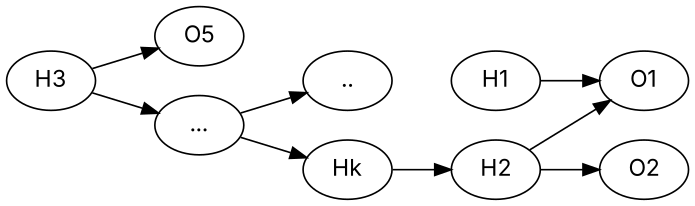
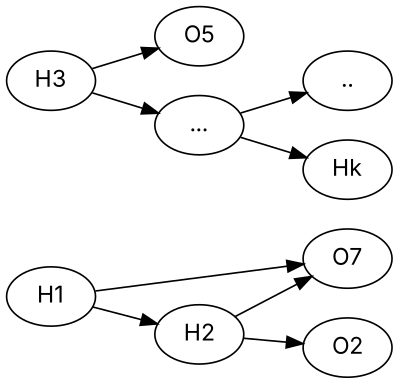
  digraph {
    fontname=Inter
    rankdir=LR
    node [fontname=Inter]
    edge [fontname=Inter]
    H1
-   O1
+   O1 [label=O7]
    H2
    O2
    n5 [label=O5]
    H3
    "..."
    ".."
    Hk
    H1 -> O1
-   Hk -> H2
+   H1 -> H2
    H2 -> O1
    H2 -> O2
    H3 -> n5
    H3 -> "..."
    "..." -> ".."
    "..." -> Hk
  }
